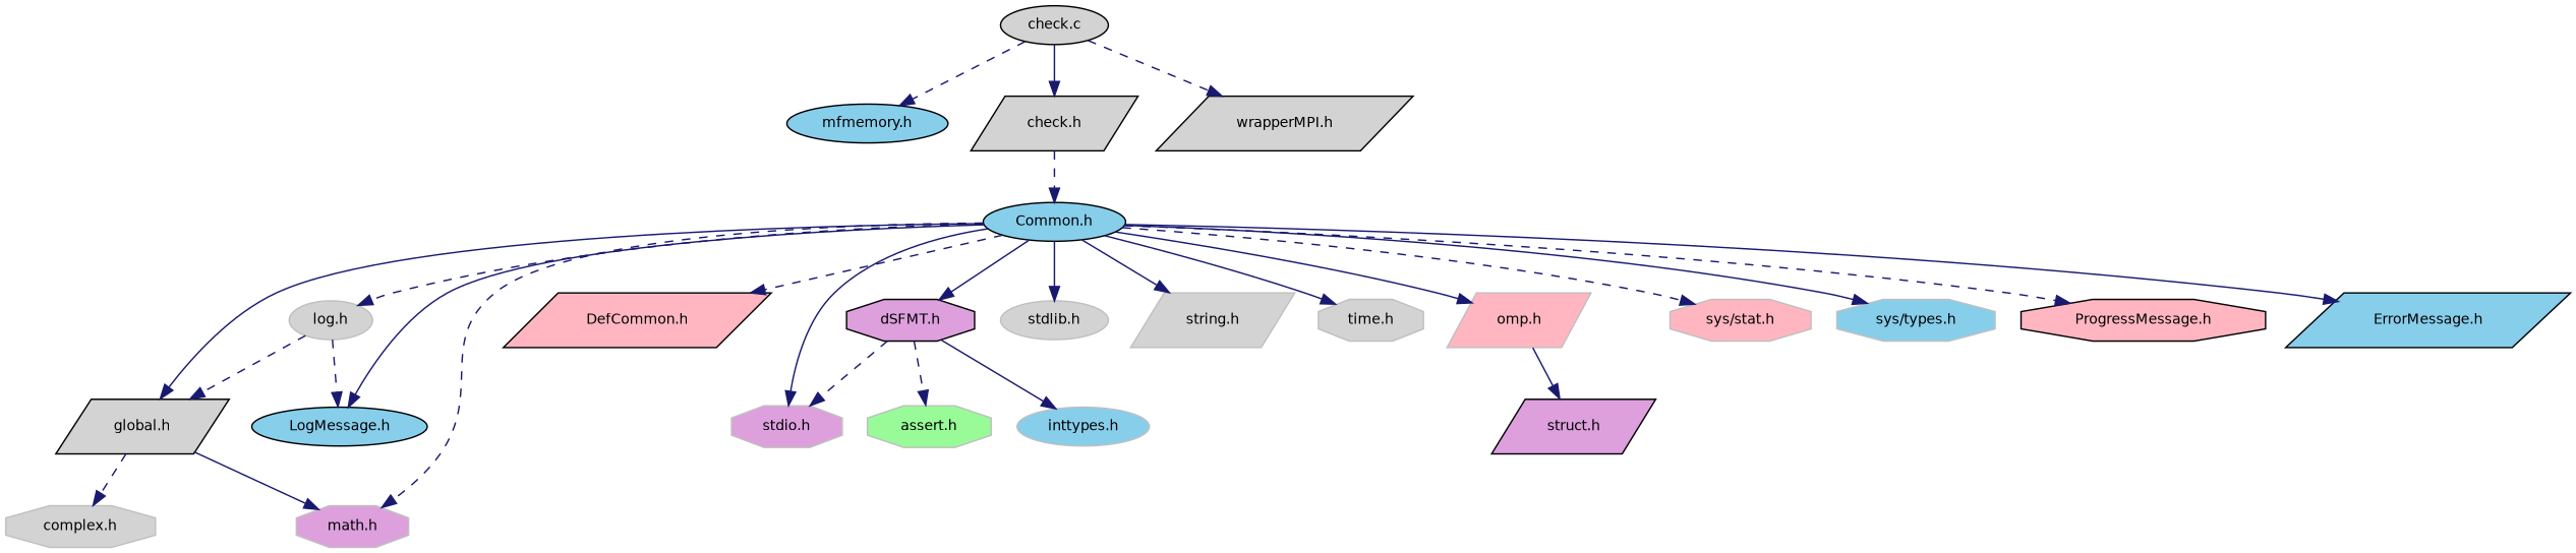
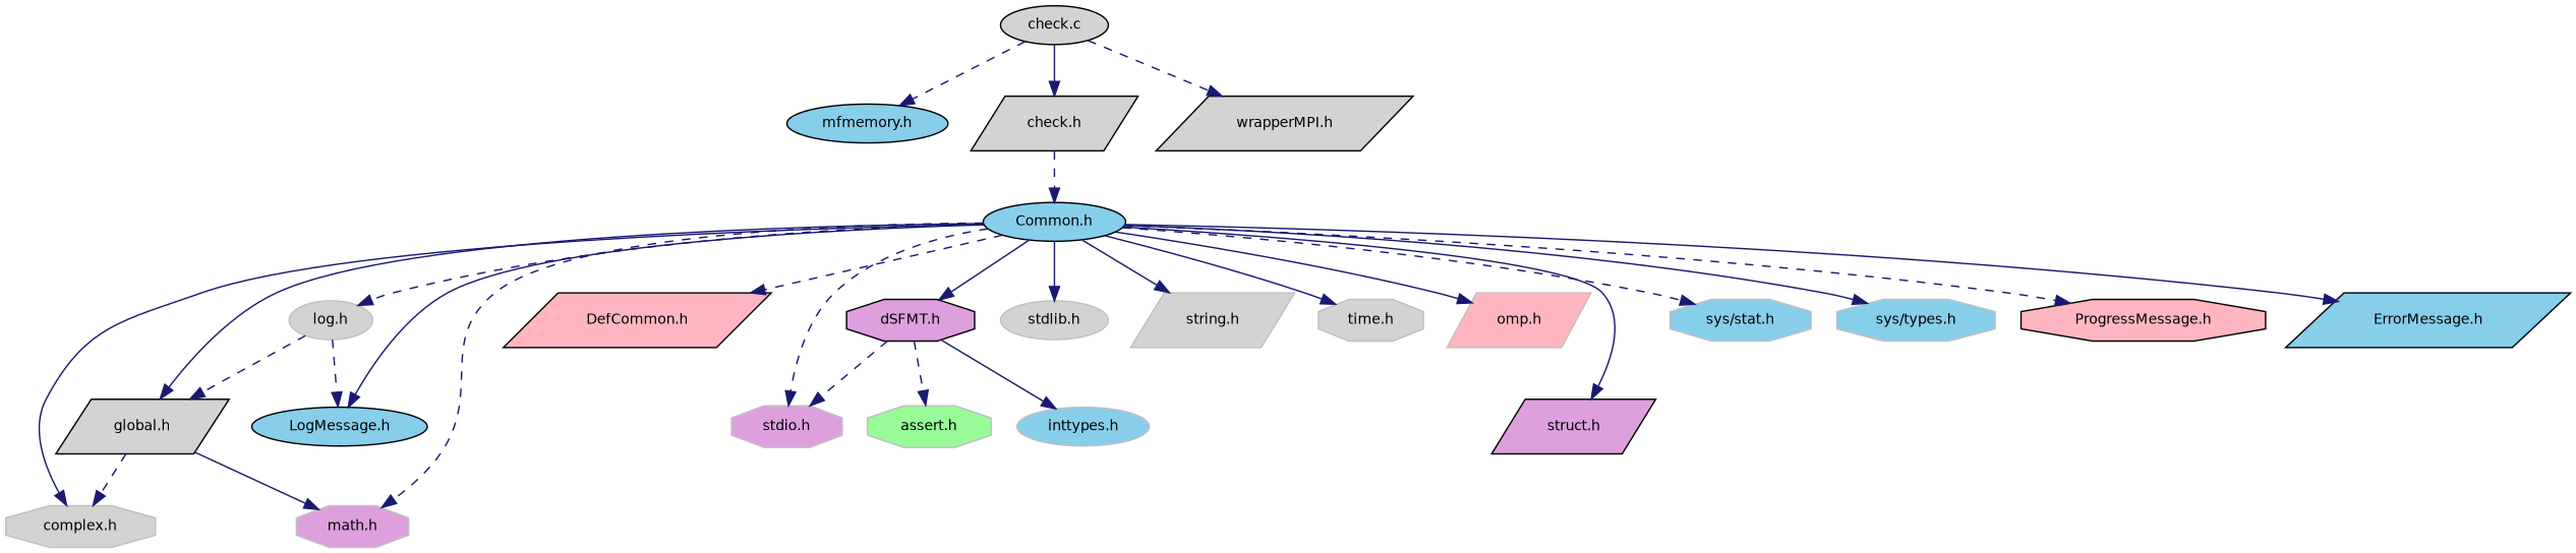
  digraph {
    node [color=black fillcolor=lightgrey fontname=Helvetica fontsize=10 shape=octagon style=filled]
    edge [color=midnightblue fontname=Helvetica fontsize=10 labelfontname=Helvetica labelfontsize=10 style=dashed]
    n1 [fontcolor=black height=0.2 label="check.c" shape=ellipse width=0.4]
    n2 [fillcolor=skyblue height=0.2 label="mfmemory.h" shape=ellipse width=0.4]
    n3 [height=0.2 label="check.h" shape=parallelogram width=0.4]
    n4 [height=0.2 label="wrapperMPI.h" shape=parallelogram width=0.4]
    n5 [fillcolor=skyblue height=0.2 label="Common.h" shape=ellipse width=0.4]
    n6 [color=grey75 height=0.2 label="complex.h" width=0.4]
    n7 [fillcolor=lightpink height=0.2 label="DefCommon.h" shape=parallelogram width=0.4]
    n8 [height=0.2 label="global.h" shape=parallelogram width=0.4]
    n9 [color=grey75 fillcolor=plum height=0.2 label="math.h" width=0.4]
    n10 [color=grey75 fillcolor=plum height=0.2 label="stdio.h" width=0.4]
    n11 [color=grey75 height=0.2 label="stdlib.h" shape=ellipse width=0.4]
    n12 [color=grey75 height=0.2 label="string.h" shape=parallelogram width=0.4]
    n13 [color=grey75 height=0.2 label="time.h" width=0.4]
    n14 [color=grey75 fillcolor=lightpink height=0.2 label="omp.h" shape=parallelogram width=0.4]
-   n15 [color=grey75 fillcolor=lightpink height=0.2 label="sys/stat.h" width=0.4]
+   n15 [color=grey75 fillcolor=skyblue height=0.2 label="sys/stat.h" width=0.4]
    n16 [color=grey75 fillcolor=skyblue height=0.2 label="sys/types.h" width=0.4]
    n17 [fillcolor=lightpink height=0.2 label="ProgressMessage.h" width=0.4]
    n18 [fillcolor=skyblue height=0.2 label="ErrorMessage.h" shape=parallelogram width=0.4]
    n19 [fillcolor=skyblue height=0.2 label="LogMessage.h" shape=ellipse width=0.4]
    n20 [fillcolor=plum height=0.2 label="struct.h" shape=parallelogram width=0.4]
    n21 [color=grey75 height=0.2 label="log.h" shape=ellipse width=0.4]
    n22 [fillcolor=plum height=0.2 label="dSFMT.h" width=0.4]
    n23 [color=grey75 fillcolor=palegreen height=0.2 label="assert.h" width=0.4]
    n24 [color=grey75 fillcolor=skyblue height=0.2 label="inttypes.h" shape=ellipse width=0.4]
    n1 -> n2
    n1 -> n3 [style=solid]
    n1 -> n4
    n3 -> n5
+   n5 -> n6 [style=solid]
    n5 -> n7
    n5 -> n8 [style=solid]
    n5 -> n9
-   n5 -> n10 [style=solid]
+   n5 -> n10
    n5 -> n11 [style=solid]
    n5 -> n12 [style=solid]
    n5 -> n13 [style=solid]
    n5 -> n14 [style=solid]
    n5 -> n15
    n5 -> n16 [style=solid]
    n5 -> n17
    n5 -> n18 [style=solid]
    n5 -> n19 [style=solid]
-   n14 -> n20 [style=solid]
+   n5 -> n20 [style=solid]
    n5 -> n21
    n5 -> n22 [style=solid]
    n8 -> n6
    n8 -> n9 [style=solid]
    n21 -> n8
    n21 -> n19
    n22 -> n10
    n22 -> n23
    n22 -> n24 [style=solid]
  }
